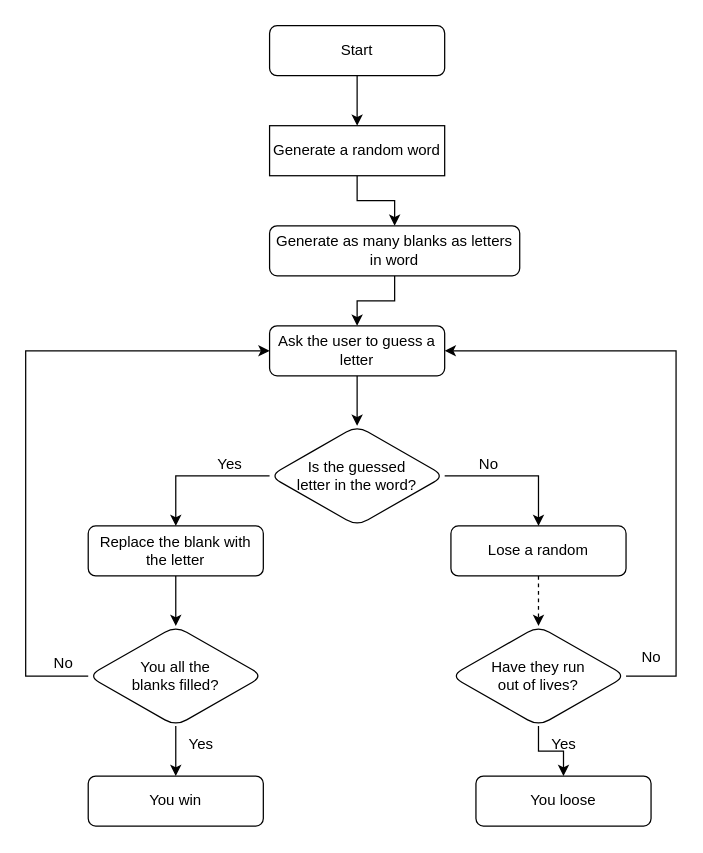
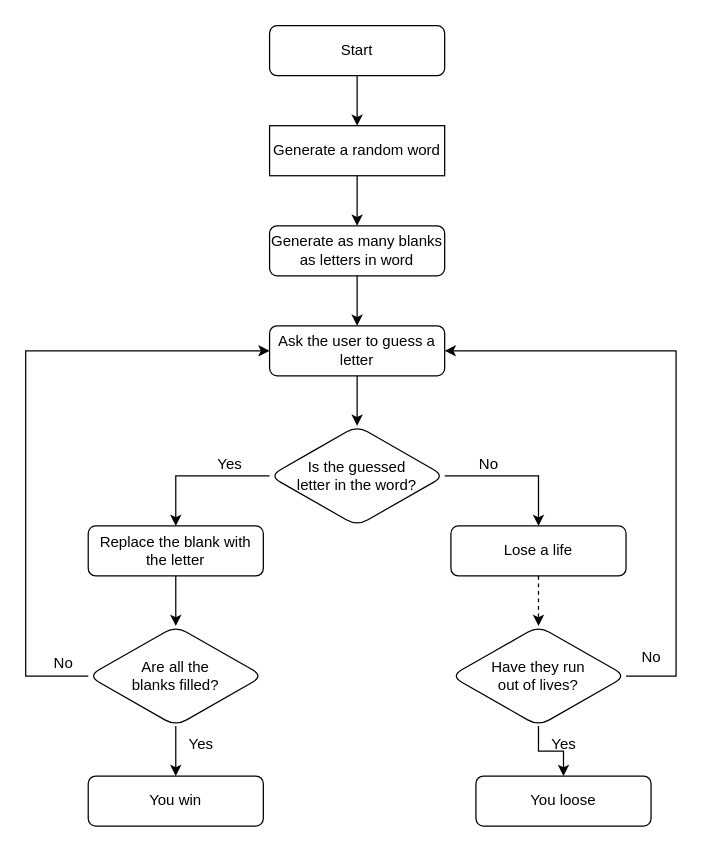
  <mxCell id="0" />
  <mxCell id="1" parent="0" />
  <mxCell id="2" value="" style="edgeStyle=orthogonalEdgeStyle;rounded=0;orthogonalLoop=1;jettySize=auto;html=1;" edge="1" parent="1" source="3" target="5"><mxGeometry relative="1" as="geometry" /></mxCell>
  <mxCell id="3" value="Start" style="rounded=1;whiteSpace=wrap;html=1;" vertex="1" parent="1"><mxGeometry x="215" y="20" width="140" height="40" as="geometry" /></mxCell>
  <mxCell id="4" value="" style="edgeStyle=orthogonalEdgeStyle;rounded=0;orthogonalLoop=1;jettySize=auto;html=1;" edge="1" parent="1" source="5" target="7"><mxGeometry relative="1" as="geometry" /></mxCell>
  <mxCell id="5" value="Generate a random word" style="whiteSpace=wrap;html=1;rounded=0;" vertex="1" parent="1"><mxGeometry x="215" y="100" width="140" height="40" as="geometry" /></mxCell>
  <mxCell id="6" value="" style="edgeStyle=orthogonalEdgeStyle;rounded=0;orthogonalLoop=1;jettySize=auto;html=1;" edge="1" parent="1" source="7" target="9"><mxGeometry relative="1" as="geometry" /></mxCell>
- <mxCell id="7" value="Generate as many blanks as letters in word" style="whiteSpace=wrap;html=1;rounded=1;" vertex="1" parent="1"><mxGeometry x="215" y="180" width="200" height="40" as="geometry" /></mxCell>
+ <mxCell id="7" value="Generate as many blanks as letters in word" style="whiteSpace=wrap;html=1;rounded=1;" vertex="1" parent="1"><mxGeometry x="215" y="180" width="140" height="40" as="geometry" /></mxCell>
  <mxCell id="8" value="" style="edgeStyle=orthogonalEdgeStyle;rounded=0;orthogonalLoop=1;jettySize=auto;html=1;" edge="1" parent="1" source="9" target="13"><mxGeometry relative="1" as="geometry" /></mxCell>
  <mxCell id="9" value="Ask the user to guess a letter" style="whiteSpace=wrap;html=1;rounded=1;" vertex="1" parent="1"><mxGeometry x="215" y="260" width="140" height="40" as="geometry" /></mxCell>
  <mxCell id="10" style="edgeStyle=orthogonalEdgeStyle;rounded=0;orthogonalLoop=1;jettySize=auto;html=1;exitX=0.5;exitY=1;exitDx=0;exitDy=0;" edge="1" parent="1" source="9" target="9"><mxGeometry relative="1" as="geometry" /></mxCell>
  <mxCell id="11" value="" style="edgeStyle=orthogonalEdgeStyle;rounded=0;orthogonalLoop=1;jettySize=auto;html=1;" edge="1" parent="1" source="13" target="15"><mxGeometry relative="1" as="geometry"><Array as="points"><mxPoint x="140" y="380" /></Array></mxGeometry></mxCell>
  <mxCell id="12" value="" style="edgeStyle=orthogonalEdgeStyle;rounded=0;orthogonalLoop=1;jettySize=auto;html=1;entryX=0.5;entryY=0;entryDx=0;entryDy=0;" edge="1" parent="1" source="13" target="22"><mxGeometry relative="1" as="geometry"><mxPoint x="505" y="380" as="targetPoint" /></mxGeometry></mxCell>
  <mxCell id="13" value="&lt;div&gt;Is the guessed&lt;/div&gt;&lt;div&gt;letter in the word?&lt;/div&gt;" style="rhombus;whiteSpace=wrap;html=1;rounded=1;" vertex="1" parent="1"><mxGeometry x="215" y="340" width="140" height="80" as="geometry" /></mxCell>
  <mxCell id="14" style="edgeStyle=orthogonalEdgeStyle;rounded=0;orthogonalLoop=1;jettySize=auto;html=1;entryX=0.5;entryY=0;entryDx=0;entryDy=0;" edge="1" parent="1" source="15" target="19"><mxGeometry relative="1" as="geometry" /></mxCell>
  <mxCell id="15" value="Replace the blank with the letter" style="whiteSpace=wrap;html=1;rounded=1;" vertex="1" parent="1"><mxGeometry x="70" y="420" width="140" height="40" as="geometry" /></mxCell>
  <mxCell id="16" value="Yes" style="text;html=1;align=center;verticalAlign=middle;resizable=0;points=[];autosize=1;strokeColor=none;fillColor=none;" vertex="1" parent="1"><mxGeometry x="163" y="356" width="40" height="30" as="geometry" /></mxCell>
  <mxCell id="17" style="edgeStyle=orthogonalEdgeStyle;rounded=0;orthogonalLoop=1;jettySize=auto;html=1;entryX=0;entryY=0.5;entryDx=0;entryDy=0;" edge="1" parent="1" source="19" target="9"><mxGeometry relative="1" as="geometry"><mxPoint x="-20" y="280" as="targetPoint" /><Array as="points"><mxPoint x="20" y="540" /><mxPoint x="20" y="280" /></Array></mxGeometry></mxCell>
  <mxCell id="18" value="" style="edgeStyle=orthogonalEdgeStyle;rounded=0;orthogonalLoop=1;jettySize=auto;html=1;" edge="1" parent="1" source="19" target="29"><mxGeometry relative="1" as="geometry" /></mxCell>
- <mxCell id="19" value="&lt;div&gt;You all the&lt;/div&gt;&lt;div&gt;blanks filled?&lt;br&gt;&lt;/div&gt;" style="rhombus;whiteSpace=wrap;html=1;rounded=1;" vertex="1" parent="1"><mxGeometry x="70" y="500" width="140" height="80" as="geometry" /></mxCell>
+ <mxCell id="19" value="&lt;div&gt;Are all the&lt;/div&gt;&lt;div&gt;blanks filled?&lt;br&gt;&lt;/div&gt;" style="rhombus;whiteSpace=wrap;html=1;rounded=1;" vertex="1" parent="1"><mxGeometry x="70" y="500" width="140" height="80" as="geometry" /></mxCell>
  <mxCell id="20" value="No" style="text;html=1;align=center;verticalAlign=middle;resizable=0;points=[];autosize=1;strokeColor=none;fillColor=none;" vertex="1" parent="1"><mxGeometry x="30" y="515" width="40" height="30" as="geometry" /></mxCell>
  <mxCell id="21" value="" style="edgeStyle=orthogonalEdgeStyle;rounded=0;orthogonalLoop=1;jettySize=auto;html=1;dashed=1;" edge="1" parent="1" source="22" target="26"><mxGeometry relative="1" as="geometry" /></mxCell>
- <mxCell id="22" value="Lose a random" style="whiteSpace=wrap;html=1;rounded=1;" vertex="1" parent="1"><mxGeometry x="360" y="420" width="140" height="40" as="geometry" /></mxCell>
+ <mxCell id="22" value="Lose a life" style="whiteSpace=wrap;html=1;rounded=1;" vertex="1" parent="1"><mxGeometry x="360" y="420" width="140" height="40" as="geometry" /></mxCell>
  <mxCell id="23" value="No" style="text;html=1;align=center;verticalAlign=middle;resizable=0;points=[];autosize=1;strokeColor=none;fillColor=none;" vertex="1" parent="1"><mxGeometry x="370" y="356" width="40" height="30" as="geometry" /></mxCell>
  <mxCell id="24" style="edgeStyle=orthogonalEdgeStyle;rounded=0;orthogonalLoop=1;jettySize=auto;html=1;entryX=1;entryY=0.5;entryDx=0;entryDy=0;" edge="1" parent="1" source="26" target="9"><mxGeometry relative="1" as="geometry"><mxPoint x="540" y="280" as="targetPoint" /><Array as="points"><mxPoint x="540" y="540" /><mxPoint x="540" y="280" /></Array></mxGeometry></mxCell>
  <mxCell id="25" value="" style="edgeStyle=orthogonalEdgeStyle;rounded=0;orthogonalLoop=1;jettySize=auto;html=1;" edge="1" parent="1" source="26" target="28"><mxGeometry relative="1" as="geometry" /></mxCell>
  <mxCell id="26" value="&lt;div&gt;Have they run&lt;/div&gt;&lt;div&gt;out of lives?&lt;br&gt;&lt;/div&gt;" style="rhombus;whiteSpace=wrap;html=1;rounded=1;" vertex="1" parent="1"><mxGeometry x="360" y="500" width="140" height="80" as="geometry" /></mxCell>
  <mxCell id="27" value="No" style="text;html=1;align=center;verticalAlign=middle;resizable=0;points=[];autosize=1;strokeColor=none;fillColor=none;" vertex="1" parent="1"><mxGeometry x="500" y="510" width="40" height="30" as="geometry" /></mxCell>
  <mxCell id="28" value="You loose" style="whiteSpace=wrap;html=1;rounded=1;" vertex="1" parent="1"><mxGeometry x="380" y="620" width="140" height="40" as="geometry" /></mxCell>
  <mxCell id="29" value="You win" style="whiteSpace=wrap;html=1;rounded=1;" vertex="1" parent="1"><mxGeometry x="70" y="620" width="140" height="40" as="geometry" /></mxCell>
  <mxCell id="30" value="Yes" style="text;html=1;align=center;verticalAlign=middle;resizable=0;points=[];autosize=1;strokeColor=none;fillColor=none;" vertex="1" parent="1"><mxGeometry x="140" y="580" width="40" height="30" as="geometry" /></mxCell>
  <mxCell id="31" value="Yes" style="text;html=1;align=center;verticalAlign=middle;resizable=0;points=[];autosize=1;strokeColor=none;fillColor=none;" vertex="1" parent="1"><mxGeometry x="430" y="580" width="40" height="30" as="geometry" /></mxCell>
